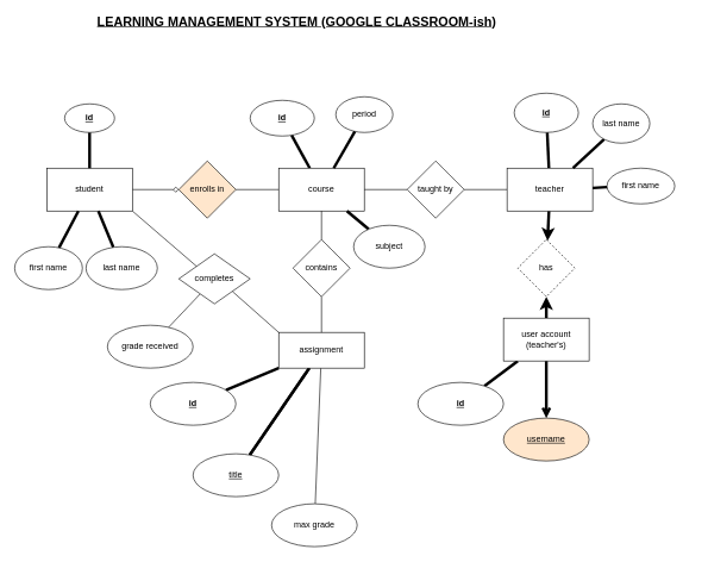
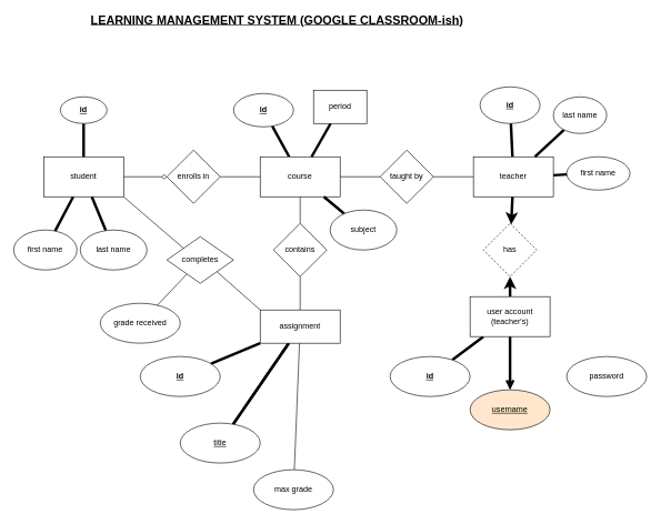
  <mxCell id="0" />
  <mxCell id="1" parent="0" />
  <mxCell id="2" value="&lt;font style=&quot;font-size: 18px&quot;&gt;&lt;b&gt;&lt;u&gt;LEARNING MANAGEMENT SYSTEM (GOOGLE CLASSROOM-ish)&lt;/u&gt;&lt;/b&gt;&lt;/font&gt;" style="text;html=1;align=center;verticalAlign=middle;resizable=0;points=[];autosize=1;strokeColor=none;fillColor=none;" vertex="1" parent="1"><mxGeometry x="130" y="20" width="570" height="20" as="geometry" /></mxCell>
  <mxCell id="3" value="" style="edgeStyle=none;html=1;endArrow=diamond;endFill=0;strokeWidth=1;" edge="1" parent="1" source="4" target="17"><mxGeometry relative="1" as="geometry" /></mxCell>
  <mxCell id="4" value="student" style="rounded=0;whiteSpace=wrap;html=1;" vertex="1" parent="1"><mxGeometry x="65" y="235" width="120" height="60" as="geometry" /></mxCell>
  <mxCell id="5" style="edgeStyle=none;html=1;endArrow=none;endFill=0;strokeWidth=4;" edge="1" parent="1" source="6" target="4"><mxGeometry relative="1" as="geometry" /></mxCell>
  <mxCell id="6" value="&lt;u&gt;&lt;b&gt;id&lt;/b&gt;&lt;/u&gt;" style="ellipse;whiteSpace=wrap;html=1;" vertex="1" parent="1"><mxGeometry x="90" y="145" width="70" height="40" as="geometry" /></mxCell>
  <mxCell id="7" value="" style="edgeStyle=none;html=1;endArrow=none;endFill=0;strokeWidth=4;" edge="1" parent="1" source="8" target="4"><mxGeometry relative="1" as="geometry" /></mxCell>
  <mxCell id="8" value="first name" style="ellipse;whiteSpace=wrap;html=1;" vertex="1" parent="1"><mxGeometry x="20" y="345" width="95" height="60" as="geometry" /></mxCell>
  <mxCell id="9" value="" style="edgeStyle=none;html=1;endArrow=none;endFill=0;strokeWidth=4;" edge="1" parent="1" source="10" target="11"><mxGeometry relative="1" as="geometry" /></mxCell>
  <mxCell id="10" value="course" style="rounded=0;whiteSpace=wrap;html=1;" vertex="1" parent="1"><mxGeometry x="390" y="235" width="120" height="60" as="geometry" /></mxCell>
  <mxCell id="11" value="&lt;u&gt;&lt;b&gt;id&lt;/b&gt;&lt;/u&gt;" style="ellipse;whiteSpace=wrap;html=1;" vertex="1" parent="1"><mxGeometry x="350" y="140" width="90" height="50" as="geometry" /></mxCell>
  <mxCell id="12" value="" style="edgeStyle=none;html=1;endArrow=none;endFill=0;strokeWidth=4;" edge="1" parent="1" source="13" target="10"><mxGeometry relative="1" as="geometry" /></mxCell>
  <mxCell id="13" value="subject" style="ellipse;whiteSpace=wrap;html=1;" vertex="1" parent="1"><mxGeometry x="495" y="315" width="100" height="60" as="geometry" /></mxCell>
  <mxCell id="14" value="" style="edgeStyle=none;html=1;endArrow=none;endFill=0;strokeWidth=4;" edge="1" parent="1" source="15" target="10"><mxGeometry relative="1" as="geometry" /></mxCell>
- <mxCell id="15" value="period" style="ellipse;whiteSpace=wrap;html=1;" vertex="1" parent="1"><mxGeometry x="470" y="135" width="80" height="50" as="geometry" /></mxCell>
+ <mxCell id="15" value="period" style="whiteSpace=wrap;html=1;rounded=0;" vertex="1" parent="1"><mxGeometry x="470" y="135" width="80" height="50" as="geometry" /></mxCell>
  <mxCell id="16" value="" style="edgeStyle=none;html=1;endArrow=none;endFill=0;strokeWidth=1;" edge="1" parent="1" source="17" target="10"><mxGeometry relative="1" as="geometry" /></mxCell>
- <mxCell id="17" value="enrolls in" style="rhombus;whiteSpace=wrap;html=1;fillColor=#ffe6cc;" vertex="1" parent="1"><mxGeometry x="250" y="225" width="80" height="80" as="geometry" /></mxCell>
+ <mxCell id="17" value="enrolls in" style="rhombus;whiteSpace=wrap;html=1;" vertex="1" parent="1"><mxGeometry x="250" y="225" width="80" height="80" as="geometry" /></mxCell>
  <mxCell id="18" value="" style="edgeStyle=none;html=1;endArrow=none;endFill=0;strokeWidth=4;" edge="1" parent="1" source="22" target="47"><mxGeometry relative="1" as="geometry" /></mxCell>
  <mxCell id="19" value="" style="edgeStyle=none;html=1;endArrow=none;endFill=0;strokeWidth=4;" edge="1" parent="1" source="22" target="48"><mxGeometry relative="1" as="geometry" /></mxCell>
  <mxCell id="20" value="" style="edgeStyle=none;html=1;endArrow=none;endFill=0;strokeWidth=4;" edge="1" parent="1" source="22" target="48"><mxGeometry relative="1" as="geometry" /></mxCell>
  <mxCell id="21" value="" style="edgeStyle=none;html=1;endArrow=none;endFill=0;strokeWidth=1;" edge="1" parent="1" source="22" target="49"><mxGeometry relative="1" as="geometry" /></mxCell>
  <mxCell id="22" value="assignment" style="rounded=0;whiteSpace=wrap;html=1;" vertex="1" parent="1"><mxGeometry x="390" y="465" width="120" height="50" as="geometry" /></mxCell>
  <mxCell id="23" value="" style="edgeStyle=none;html=1;endArrow=none;endFill=0;strokeWidth=4;" edge="1" parent="1" source="24" target="4"><mxGeometry relative="1" as="geometry" /></mxCell>
  <mxCell id="24" value="last name" style="ellipse;whiteSpace=wrap;html=1;" vertex="1" parent="1"><mxGeometry x="120" y="345" width="100" height="60" as="geometry" /></mxCell>
  <mxCell id="25" value="" style="edgeStyle=none;html=1;endArrow=none;endFill=0;strokeWidth=1;" edge="1" parent="1" source="27" target="10"><mxGeometry relative="1" as="geometry" /></mxCell>
  <mxCell id="26" value="" style="edgeStyle=none;html=1;endArrow=none;endFill=0;strokeWidth=1;" edge="1" parent="1" source="27" target="22"><mxGeometry relative="1" as="geometry" /></mxCell>
  <mxCell id="27" value="contains" style="rhombus;whiteSpace=wrap;html=1;" vertex="1" parent="1"><mxGeometry x="410" y="335" width="80" height="80" as="geometry" /></mxCell>
  <mxCell id="28" value="" style="edgeStyle=none;html=1;endArrow=none;endFill=0;strokeWidth=1;" edge="1" parent="1" source="29" target="10"><mxGeometry relative="1" as="geometry" /></mxCell>
  <mxCell id="29" value="taught by" style="rhombus;whiteSpace=wrap;html=1;" vertex="1" parent="1"><mxGeometry x="570" y="225" width="80" height="80" as="geometry" /></mxCell>
  <mxCell id="30" value="" style="edgeStyle=none;html=1;endArrow=none;endFill=0;strokeWidth=1;" edge="1" parent="1" source="33" target="29"><mxGeometry relative="1" as="geometry" /></mxCell>
  <mxCell id="31" value="" style="edgeStyle=none;html=1;endArrow=none;endFill=0;strokeWidth=4;" edge="1" parent="1" source="33" target="34"><mxGeometry relative="1" as="geometry" /></mxCell>
  <mxCell id="32" value="" style="edgeStyle=none;html=1;endArrow=classic;endFill=1;strokeWidth=4;" edge="1" parent="1" source="33" target="39"><mxGeometry relative="1" as="geometry" /></mxCell>
  <mxCell id="33" value="teacher" style="rounded=0;whiteSpace=wrap;html=1;" vertex="1" parent="1"><mxGeometry x="710" y="235" width="120" height="60" as="geometry" /></mxCell>
  <mxCell id="34" value="&lt;u&gt;&lt;b&gt;id&lt;/b&gt;&lt;/u&gt;" style="ellipse;whiteSpace=wrap;html=1;" vertex="1" parent="1"><mxGeometry x="720" y="130" width="90" height="55" as="geometry" /></mxCell>
  <mxCell id="35" value="" style="edgeStyle=none;html=1;endArrow=none;endFill=0;strokeWidth=4;" edge="1" parent="1" source="36" target="33"><mxGeometry relative="1" as="geometry" /></mxCell>
  <mxCell id="36" value="first name" style="ellipse;whiteSpace=wrap;html=1;" vertex="1" parent="1"><mxGeometry x="850" y="235" width="95" height="50" as="geometry" /></mxCell>
  <mxCell id="37" value="" style="edgeStyle=none;html=1;endArrow=none;endFill=0;strokeWidth=4;" edge="1" parent="1" source="38" target="33"><mxGeometry relative="1" as="geometry" /></mxCell>
  <mxCell id="38" value="last name" style="ellipse;whiteSpace=wrap;html=1;" vertex="1" parent="1"><mxGeometry x="830" y="145" width="80" height="55" as="geometry" /></mxCell>
  <mxCell id="39" value="has" style="rhombus;whiteSpace=wrap;html=1;dashed=1;" vertex="1" parent="1"><mxGeometry x="725" y="335" width="80" height="80" as="geometry" /></mxCell>
  <mxCell id="40" value="" style="edgeStyle=none;html=1;endArrow=classic;endFill=1;strokeWidth=4;" edge="1" parent="1" source="43" target="39"><mxGeometry relative="1" as="geometry" /></mxCell>
  <mxCell id="41" value="" style="edgeStyle=none;html=1;endArrow=none;endFill=0;strokeWidth=4;" edge="1" parent="1" source="43" target="44"><mxGeometry relative="1" as="geometry" /></mxCell>
  <mxCell id="42" value="" style="edgeStyle=none;html=1;endArrow=open;endFill=0;strokeWidth=4;" edge="1" parent="1" source="43" target="45"><mxGeometry relative="1" as="geometry" /></mxCell>
  <mxCell id="43" value="user account (teacher's)" style="rounded=0;whiteSpace=wrap;html=1;" vertex="1" parent="1"><mxGeometry x="705" y="445" width="120" height="60" as="geometry" /></mxCell>
  <mxCell id="44" value="&lt;b&gt;&lt;u&gt;id&lt;/u&gt;&lt;/b&gt;" style="ellipse;whiteSpace=wrap;html=1;rounded=0;" vertex="1" parent="1"><mxGeometry x="585" y="535" width="120" height="60" as="geometry" /></mxCell>
  <mxCell id="45" value="&lt;u&gt;username&lt;/u&gt;" style="ellipse;whiteSpace=wrap;html=1;rounded=0;fillColor=#ffe6cc;" vertex="1" parent="1"><mxGeometry x="705" y="585" width="120" height="60" as="geometry" /></mxCell>
+ <mxCell id="46" value="password" style="ellipse;whiteSpace=wrap;html=1;rounded=0;" vertex="1" parent="1"><mxGeometry x="850" y="535" width="120" height="60" as="geometry" /></mxCell>
  <mxCell id="47" value="&lt;b&gt;&lt;u&gt;id&lt;/u&gt;&lt;/b&gt;" style="ellipse;whiteSpace=wrap;html=1;rounded=0;" vertex="1" parent="1"><mxGeometry x="210" y="535" width="120" height="60" as="geometry" /></mxCell>
  <mxCell id="48" value="&lt;u&gt;title&lt;/u&gt;" style="ellipse;whiteSpace=wrap;html=1;rounded=0;" vertex="1" parent="1"><mxGeometry x="270" y="635" width="120" height="60" as="geometry" /></mxCell>
  <mxCell id="49" value="max grade" style="ellipse;whiteSpace=wrap;html=1;rounded=0;" vertex="1" parent="1"><mxGeometry x="380" y="705" width="120" height="60" as="geometry" /></mxCell>
  <mxCell id="50" style="edgeStyle=none;html=1;exitX=0;exitY=0;exitDx=0;exitDy=0;entryX=1;entryY=1;entryDx=0;entryDy=0;endArrow=none;endFill=0;strokeWidth=1;" edge="1" parent="1" source="53" target="4"><mxGeometry relative="1" as="geometry" /></mxCell>
  <mxCell id="51" style="edgeStyle=none;html=1;exitX=1;exitY=1;exitDx=0;exitDy=0;entryX=0;entryY=0;entryDx=0;entryDy=0;endArrow=none;endFill=0;strokeWidth=1;" edge="1" parent="1" source="53" target="22"><mxGeometry relative="1" as="geometry" /></mxCell>
  <mxCell id="52" value="" style="edgeStyle=none;html=1;endArrow=none;endFill=0;strokeWidth=1;" edge="1" parent="1" source="53" target="54"><mxGeometry relative="1" as="geometry" /></mxCell>
  <mxCell id="53" value="completes" style="rhombus;whiteSpace=wrap;html=1;" vertex="1" parent="1"><mxGeometry x="250" y="355" width="100" height="70" as="geometry" /></mxCell>
  <mxCell id="54" value="grade received" style="ellipse;whiteSpace=wrap;html=1;" vertex="1" parent="1"><mxGeometry x="150" y="455" width="120" height="60" as="geometry" /></mxCell>
